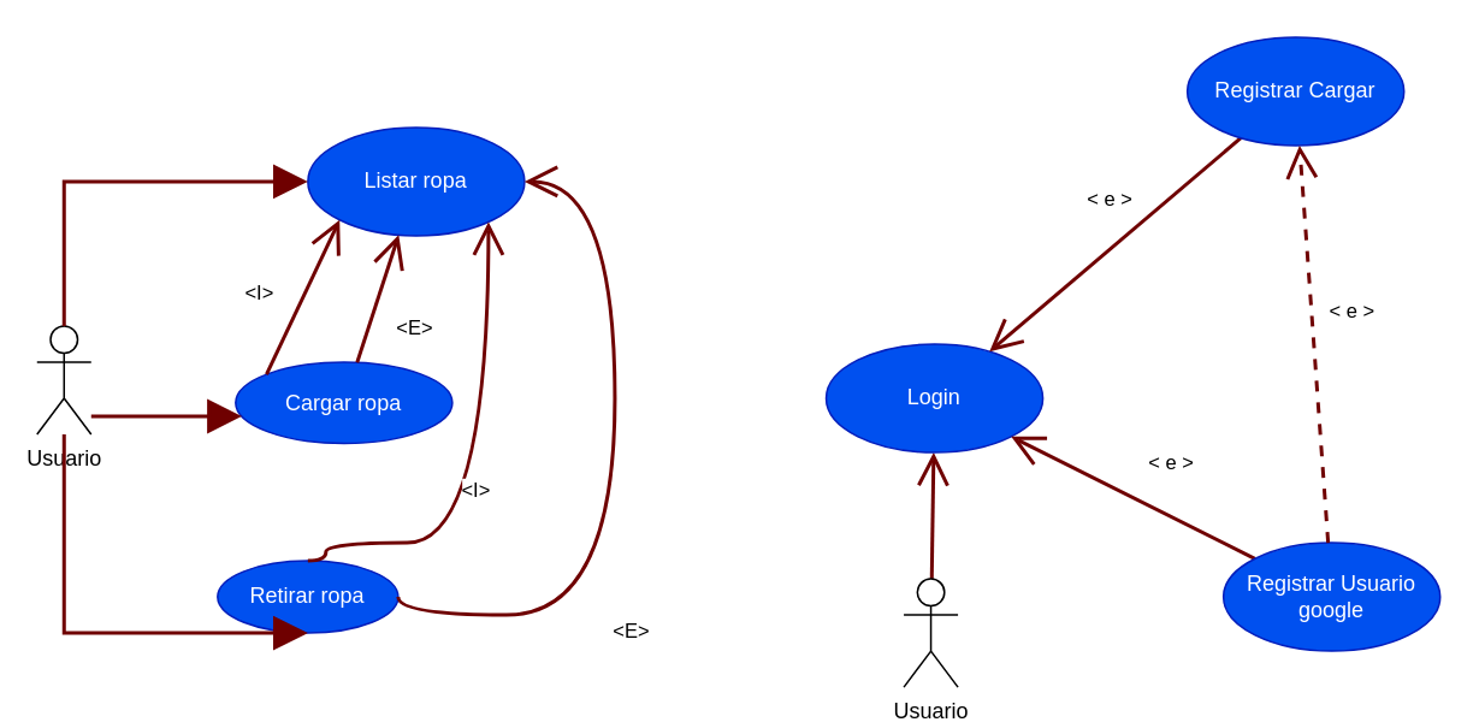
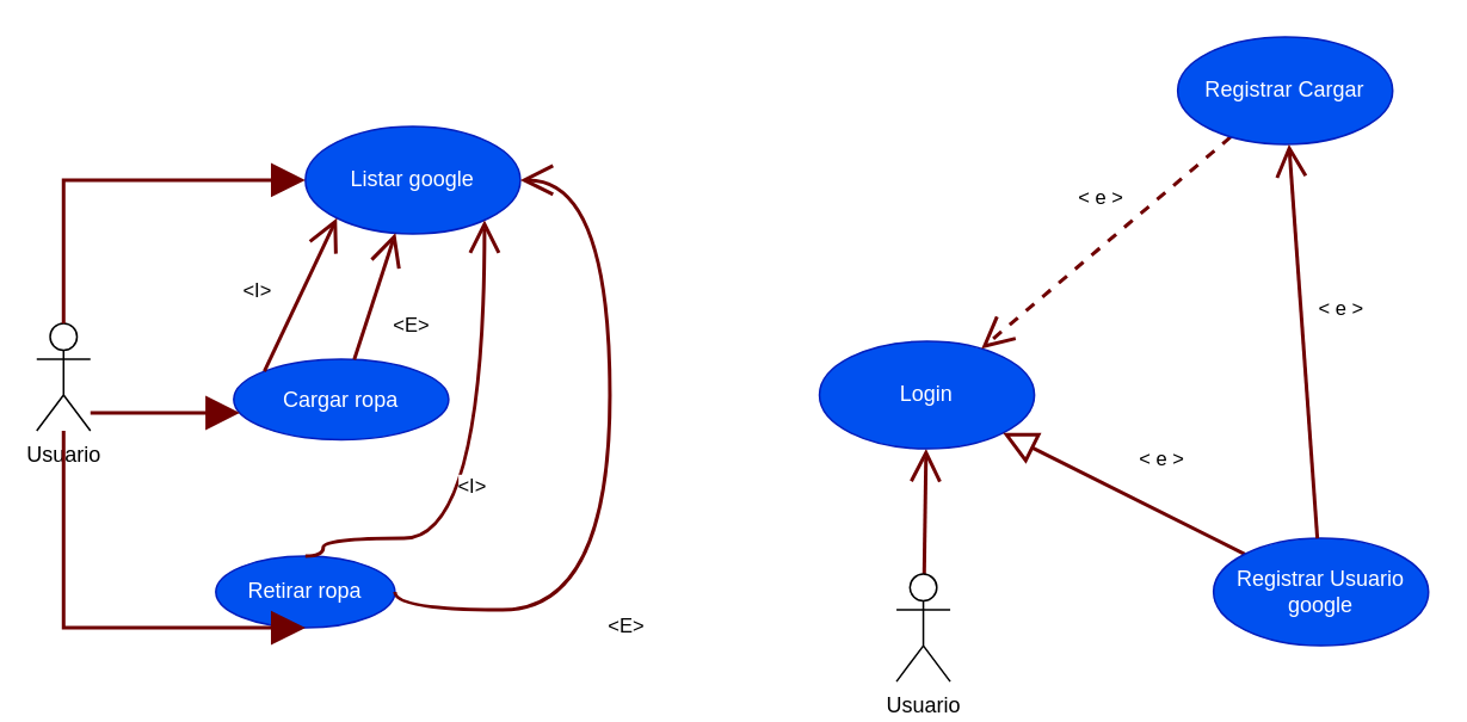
  <mxCell id="0" />
  <mxCell id="1" parent="0" />
  <mxCell id="2" style="rounded=0;orthogonalLoop=1;jettySize=auto;html=1;strokeWidth=2;endArrow=open;endFill=0;endSize=14;fillColor=#a20025;strokeColor=#6F0000;" parent="1" source="3" target="4" edge="1"><mxGeometry relative="1" as="geometry" /></mxCell>
  <mxCell id="3" value="Usuario" style="shape=umlActor;verticalLabelPosition=bottom;verticalAlign=top;html=1;outlineConnect=0;" parent="1" vertex="1"><mxGeometry x="500" y="320" width="30" height="60" as="geometry" /></mxCell>
  <mxCell id="4" value="Login" style="ellipse;whiteSpace=wrap;html=1;fillColor=#0050ef;fontColor=#ffffff;strokeColor=#001DBC;" parent="1" vertex="1"><mxGeometry x="457" y="190" width="120" height="60" as="geometry" /></mxCell>
- <mxCell id="5" style="rounded=0;orthogonalLoop=1;jettySize=auto;html=1;strokeWidth=2;endArrow=open;endFill=0;endSize=14;fillColor=#a20025;strokeColor=#6F0000;" parent="1" source="7" target="4" edge="1"><mxGeometry relative="1" as="geometry" /></mxCell>
+ <mxCell id="5" style="rounded=0;orthogonalLoop=1;jettySize=auto;html=1;strokeWidth=2;endArrow=open;endFill=0;endSize=14;fillColor=#a20025;strokeColor=#6F0000;dashed=1;" parent="1" source="7" target="4" edge="1"><mxGeometry relative="1" as="geometry" /></mxCell>
  <mxCell id="6" value="&amp;lt; e &amp;gt;" style="edgeLabel;html=1;align=center;verticalAlign=middle;resizable=0;points=[];" parent="5" vertex="1" connectable="0"><mxGeometry x="-0.247" y="-1" relative="1" as="geometry"><mxPoint x="-20" y="-10" as="offset" /></mxGeometry></mxCell>
  <mxCell id="7" value="Registrar Cargar" style="ellipse;whiteSpace=wrap;html=1;fillColor=#0050ef;fontColor=#ffffff;strokeColor=#001DBC;" parent="1" vertex="1"><mxGeometry x="657" y="20" width="120" height="60" as="geometry" /></mxCell>
- <mxCell id="8" style="rounded=0;orthogonalLoop=1;jettySize=auto;html=1;strokeWidth=2;endArrow=open;endFill=0;endSize=14;fillColor=#a20025;strokeColor=#6F0000;" parent="1" source="10" target="4" edge="1"><mxGeometry relative="1" as="geometry" /></mxCell>
+ <mxCell id="8" style="rounded=0;orthogonalLoop=1;jettySize=auto;html=1;strokeWidth=2;endArrow=block;endFill=0;endSize=14;fillColor=#a20025;strokeColor=#6F0000;" parent="1" source="10" target="4" edge="1"><mxGeometry relative="1" as="geometry" /></mxCell>
  <mxCell id="9" value="&amp;lt; e &amp;gt;" style="edgeLabel;html=1;align=center;verticalAlign=middle;resizable=0;points=[];" parent="8" vertex="1" connectable="0"><mxGeometry x="-0.012" relative="1" as="geometry"><mxPoint x="20" y="-20" as="offset" /></mxGeometry></mxCell>
  <mxCell id="10" value="Registrar Usuario&lt;div&gt;google&lt;/div&gt;" style="ellipse;whiteSpace=wrap;html=1;fillColor=#0050ef;fontColor=#ffffff;strokeColor=#001DBC;" parent="1" vertex="1"><mxGeometry x="677" y="300" width="120" height="60" as="geometry" /></mxCell>
- <mxCell id="11" style="rounded=0;orthogonalLoop=1;jettySize=auto;html=1;strokeWidth=2;endArrow=open;endFill=0;endSize=14;fillColor=#a20025;strokeColor=#6F0000;dashed=1;" edge="1" parent="1" source="10" target="7"><mxGeometry relative="1" as="geometry"><mxPoint x="696" y="318" as="sourcePoint" /><mxPoint x="568" y="252" as="targetPoint" /></mxGeometry></mxCell>
+ <mxCell id="11" style="rounded=0;orthogonalLoop=1;jettySize=auto;html=1;strokeWidth=2;endArrow=open;endFill=0;endSize=14;fillColor=#a20025;strokeColor=#6F0000;" edge="1" parent="1" source="10" target="7"><mxGeometry relative="1" as="geometry"><mxPoint x="696" y="318" as="sourcePoint" /><mxPoint x="568" y="252" as="targetPoint" /></mxGeometry></mxCell>
  <mxCell id="12" value="&amp;lt; e &amp;gt;" style="edgeLabel;html=1;align=center;verticalAlign=middle;resizable=0;points=[];" vertex="1" connectable="0" parent="11"><mxGeometry x="-0.012" relative="1" as="geometry"><mxPoint x="20" y="-20" as="offset" /></mxGeometry></mxCell>
  <mxCell id="13" value="Usuario" style="shape=umlActor;verticalLabelPosition=bottom;verticalAlign=top;html=1;outlineConnect=0;" vertex="1" parent="1"><mxGeometry x="20" y="180" width="30" height="60" as="geometry" /></mxCell>
  <mxCell id="14" value="Cargar ropa" style="ellipse;whiteSpace=wrap;html=1;fillColor=#0050ef;fontColor=#ffffff;strokeColor=#001DBC;" vertex="1" parent="1"><mxGeometry x="130" y="200" width="120" height="45" as="geometry" /></mxCell>
- <mxCell id="15" value="Listar ropa" style="ellipse;whiteSpace=wrap;html=1;fillColor=#0050ef;fontColor=#ffffff;strokeColor=#001DBC;" vertex="1" parent="1"><mxGeometry x="170" y="70" width="120" height="60" as="geometry" /></mxCell>
+ <mxCell id="15" value="Listar google" style="ellipse;whiteSpace=wrap;html=1;fillColor=#0050ef;fontColor=#ffffff;strokeColor=#001DBC;" vertex="1" parent="1"><mxGeometry x="170" y="70" width="120" height="60" as="geometry" /></mxCell>
  <mxCell id="16" value="Retirar ropa" style="ellipse;whiteSpace=wrap;html=1;fillColor=#0050ef;fontColor=#ffffff;strokeColor=#001DBC;" vertex="1" parent="1"><mxGeometry x="120" y="310" width="100" height="40" as="geometry" /></mxCell>
  <mxCell id="17" style="rounded=0;orthogonalLoop=1;jettySize=auto;html=1;strokeWidth=2;endArrow=block;endFill=1;endSize=14;fillColor=#a20025;strokeColor=#6F0000;edgeStyle=orthogonalEdgeStyle;" edge="1" parent="1" source="13" target="14"><mxGeometry relative="1" as="geometry"><mxPoint x="110" y="210" as="sourcePoint" /><mxPoint x="180" y="-180" as="targetPoint" /><Array as="points"><mxPoint x="70" y="230" /><mxPoint x="70" y="230" /></Array></mxGeometry></mxCell>
  <mxCell id="18" style="rounded=0;orthogonalLoop=1;jettySize=auto;html=1;strokeWidth=2;endArrow=block;endFill=1;endSize=14;fillColor=#a20025;strokeColor=#6F0000;edgeStyle=orthogonalEdgeStyle;" edge="1" parent="1" source="13" target="16"><mxGeometry relative="1" as="geometry"><mxPoint x="272" y="235" as="sourcePoint" /><mxPoint x="388" y="145" as="targetPoint" /><Array as="points"><mxPoint x="35" y="350" /></Array></mxGeometry></mxCell>
  <mxCell id="19" style="rounded=0;orthogonalLoop=1;jettySize=auto;html=1;strokeWidth=2;endArrow=none;endFill=0;endSize=14;fillColor=#a20025;strokeColor=#6F0000;exitX=1;exitY=0.5;exitDx=0;exitDy=0;entryX=1;entryY=0.5;entryDx=0;entryDy=0;edgeStyle=orthogonalEdgeStyle;curved=1;startArrow=open;startFill=0;startSize=14;" edge="1" parent="1" source="15" target="16"><mxGeometry relative="1" as="geometry"><mxPoint x="372" y="130" as="sourcePoint" /><mxPoint x="372" y="320" as="targetPoint" /><Array as="points"><mxPoint x="340" y="100" /><mxPoint x="340" y="340" /></Array></mxGeometry></mxCell>
  <mxCell id="20" value="&amp;lt;E&amp;gt;" style="edgeLabel;html=1;align=center;verticalAlign=middle;resizable=0;points=[];" vertex="1" connectable="0" parent="19"><mxGeometry x="0.438" y="-2" relative="1" as="geometry"><mxPoint x="20" y="10" as="offset" /></mxGeometry></mxCell>
  <mxCell id="21" style="rounded=0;orthogonalLoop=1;jettySize=auto;html=1;strokeWidth=2;endArrow=open;endFill=0;endSize=14;fillColor=#a20025;strokeColor=#6F0000;" edge="1" parent="1" source="14" target="15"><mxGeometry relative="1" as="geometry"><mxPoint x="60" y="220" as="sourcePoint" /><mxPoint x="180" y="220" as="targetPoint" /></mxGeometry></mxCell>
  <mxCell id="22" value="&amp;lt;E&amp;gt;" style="edgeLabel;html=1;align=center;verticalAlign=middle;resizable=0;points=[];" vertex="1" connectable="0" parent="21"><mxGeometry x="-0.105" relative="1" as="geometry"><mxPoint x="21" y="12" as="offset" /></mxGeometry></mxCell>
  <mxCell id="23" style="rounded=0;orthogonalLoop=1;jettySize=auto;html=1;strokeWidth=2;endArrow=block;endFill=1;endSize=14;fillColor=#a20025;strokeColor=#6F0000;edgeStyle=orthogonalEdgeStyle;" edge="1" parent="1" source="13" target="15"><mxGeometry relative="1" as="geometry"><mxPoint x="60" y="222" as="sourcePoint" /><mxPoint x="181" y="234" as="targetPoint" /><Array as="points"><mxPoint x="35" y="100" /></Array></mxGeometry></mxCell>
  <mxCell id="24" style="rounded=0;orthogonalLoop=1;jettySize=auto;html=1;strokeWidth=2;endArrow=none;endFill=0;endSize=14;fillColor=#a20025;strokeColor=#6F0000;startFill=0;startArrow=open;startSize=14;exitX=0;exitY=1;exitDx=0;exitDy=0;entryX=0;entryY=0;entryDx=0;entryDy=0;" edge="1" parent="1" source="15" target="14"><mxGeometry relative="1" as="geometry"><mxPoint x="220" y="129.16" as="sourcePoint" /><mxPoint x="220" y="200" as="targetPoint" /><Array as="points" /></mxGeometry></mxCell>
  <mxCell id="25" value="&amp;lt;I&amp;gt;" style="edgeLabel;html=1;align=center;verticalAlign=middle;resizable=0;points=[];" vertex="1" connectable="0" parent="24"><mxGeometry x="0.438" y="-2" relative="1" as="geometry"><mxPoint x="-14" y="-20" as="offset" /></mxGeometry></mxCell>
  <mxCell id="26" style="rounded=0;orthogonalLoop=1;jettySize=auto;html=1;strokeWidth=2;endArrow=none;endFill=0;endSize=14;fillColor=#a20025;strokeColor=#6F0000;edgeStyle=orthogonalEdgeStyle;startFill=0;startArrow=open;startSize=14;elbow=vertical;curved=1;entryX=0.5;entryY=0;entryDx=0;entryDy=0;" edge="1" parent="1" source="15" target="16"><mxGeometry relative="1" as="geometry"><mxPoint x="240" y="140" as="sourcePoint" /><mxPoint x="270" y="340" as="targetPoint" /><Array as="points"><mxPoint x="270" y="300" /><mxPoint x="180" y="300" /></Array></mxGeometry></mxCell>
  <mxCell id="27" value="&amp;lt;I&amp;gt;" style="edgeLabel;html=1;align=center;verticalAlign=middle;resizable=0;points=[];" vertex="1" connectable="0" parent="26"><mxGeometry x="0.438" y="-2" relative="1" as="geometry"><mxPoint x="22" y="-28" as="offset" /></mxGeometry></mxCell>
